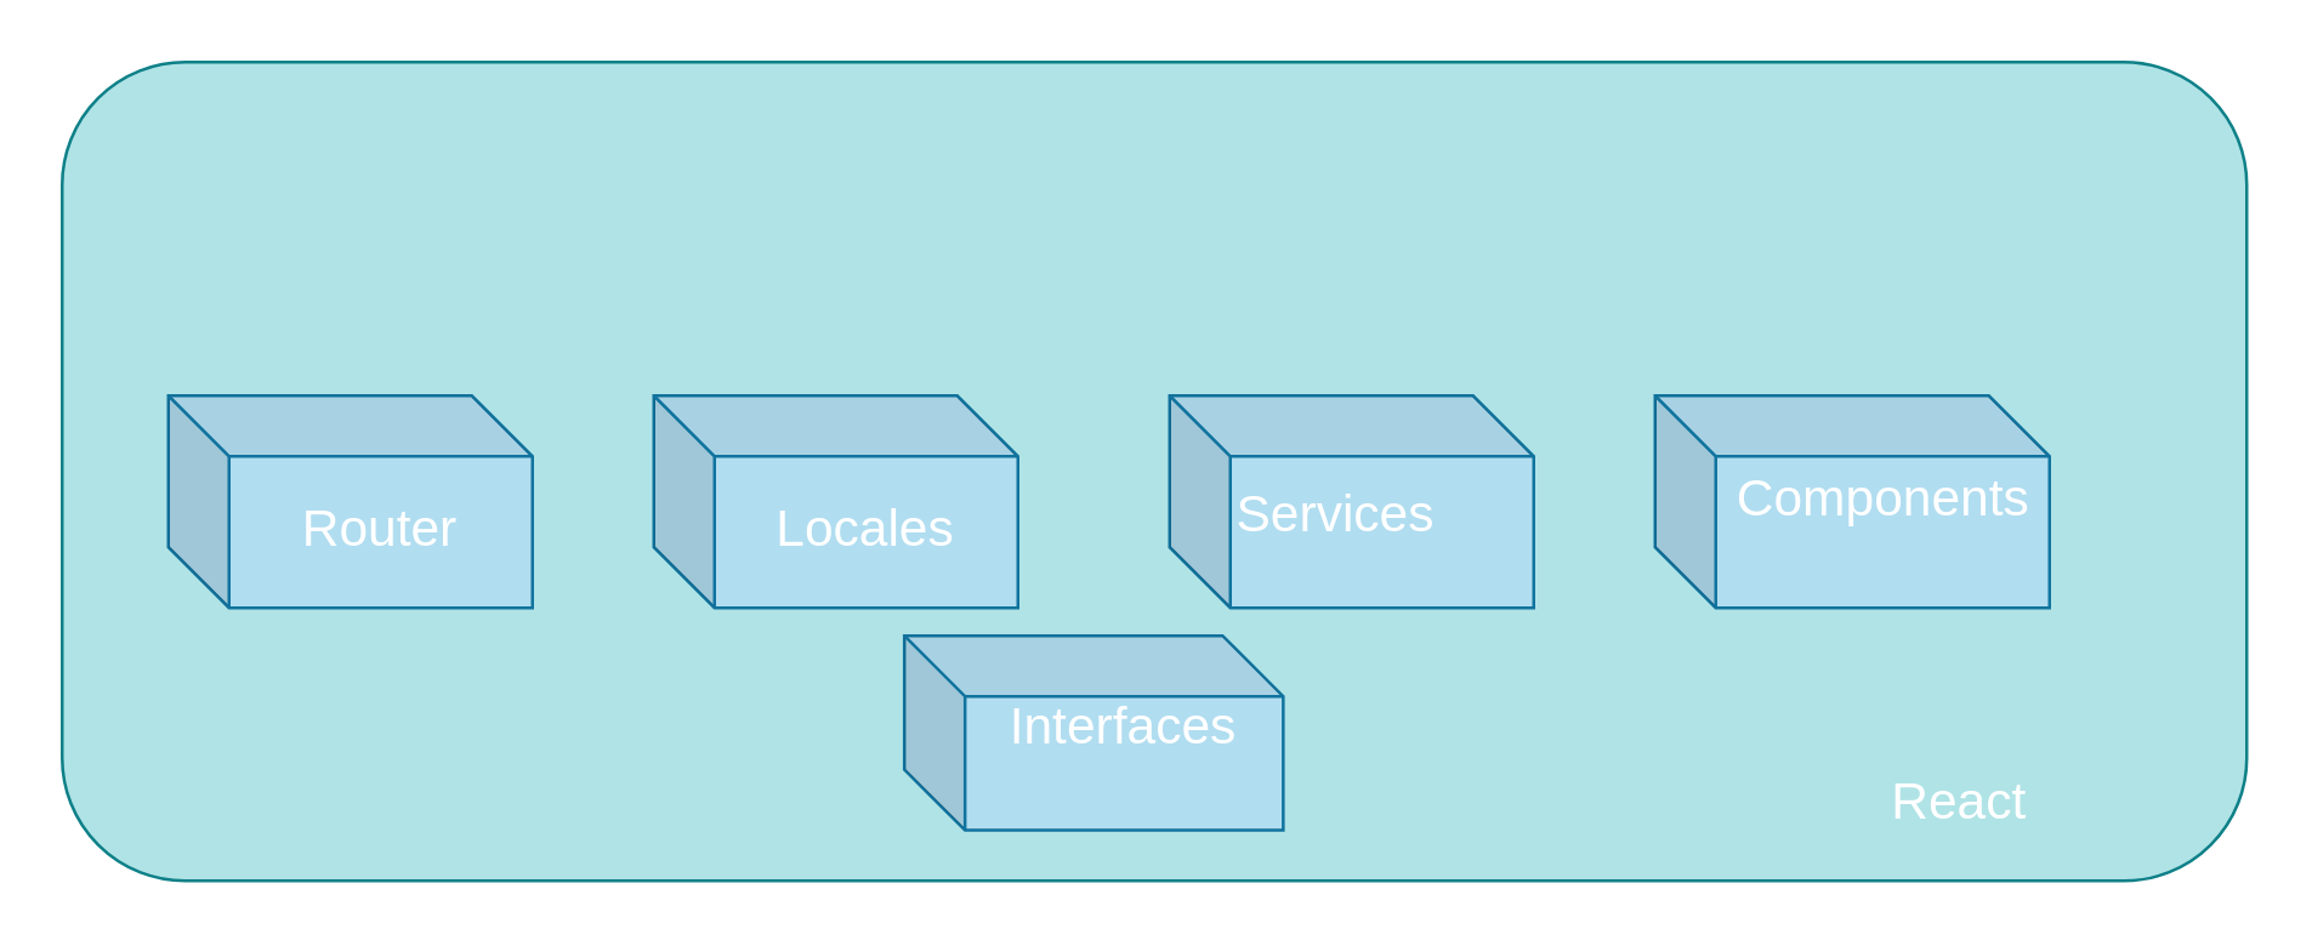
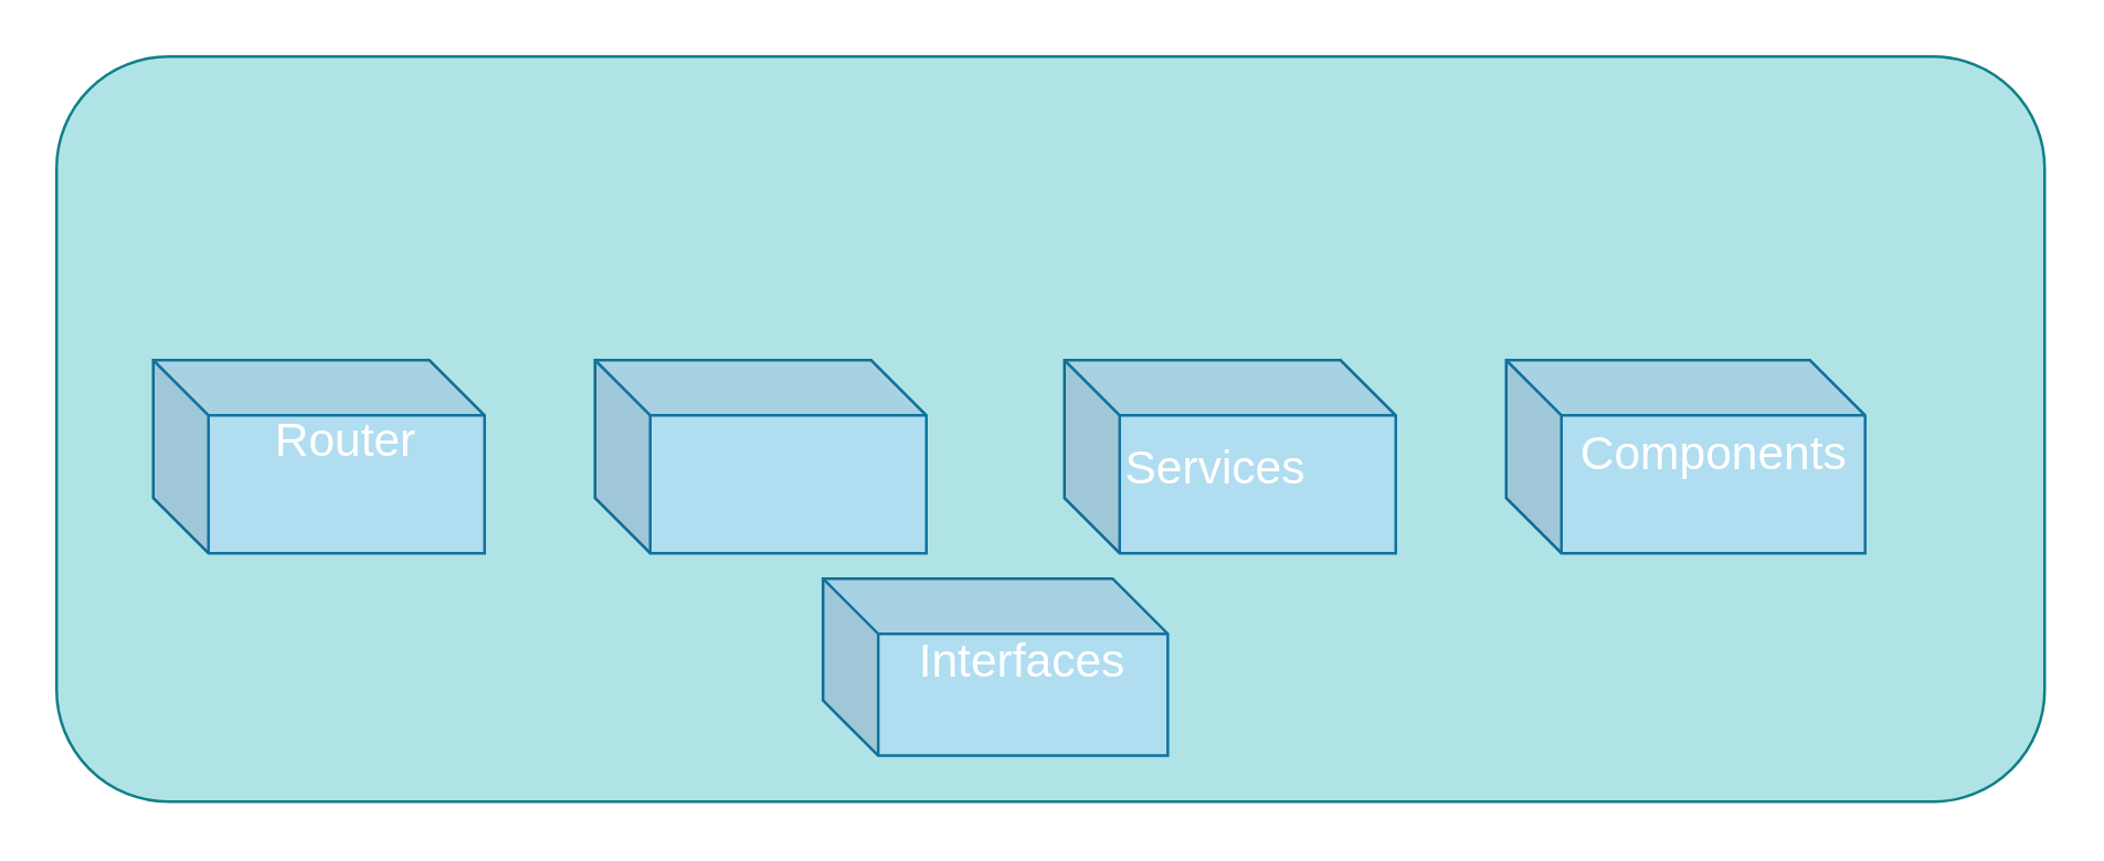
  <mxCell id="0" />
  <mxCell id="1" parent="0" />
  <mxCell id="2" value="" style="rounded=1;whiteSpace=wrap;html=1;fillColor=#b0e3e6;strokeColor=#0e8088;" parent="1" vertex="1"><mxGeometry x="20" y="20" width="720" height="270" as="geometry" /></mxCell>
  <mxCell id="3" value="" style="group" parent="1" vertex="1" connectable="0"><mxGeometry x="55" y="130" width="120" height="70" as="geometry" /></mxCell>
  <mxCell id="4" value="" style="shape=cube;whiteSpace=wrap;html=1;boundedLbl=1;backgroundOutline=1;darkOpacity=0.05;darkOpacity2=0.1;fontSize=17;fillColor=#b1ddf0;strokeColor=#10739e;" parent="3" vertex="1"><mxGeometry width="120" height="70" as="geometry" /></mxCell>
- <mxCell id="5" value="Router" style="text;html=1;strokeColor=none;fillColor=none;align=center;verticalAlign=middle;whiteSpace=wrap;rounded=0;fontSize=17;fontColor=#FFFFFF;" parent="3" vertex="1"><mxGeometry x="40" y="30" width="60" height="30" as="geometry" /></mxCell>
+ <mxCell id="5" value="Router" style="text;html=1;strokeColor=none;fillColor=none;align=center;verticalAlign=middle;whiteSpace=wrap;rounded=0;fontSize=17;fontColor=#FFFFFF;" parent="3" vertex="1"><mxGeometry x="40" y="15" width="60" height="30" as="geometry" /></mxCell>
  <mxCell id="6" value="" style="group" parent="1" vertex="1" connectable="0"><mxGeometry x="545" y="130" width="130" height="70" as="geometry" /></mxCell>
  <mxCell id="7" value="" style="shape=cube;whiteSpace=wrap;html=1;boundedLbl=1;backgroundOutline=1;darkOpacity=0.05;darkOpacity2=0.1;fontSize=17;fillColor=#b1ddf0;strokeColor=#10739e;" parent="6" vertex="1"><mxGeometry width="130" height="70" as="geometry" /></mxCell>
  <mxCell id="8" value="Components" style="text;html=1;strokeColor=none;fillColor=none;align=center;verticalAlign=middle;whiteSpace=wrap;rounded=0;fontSize=17;fontColor=#FFFFFF;" parent="6" vertex="1"><mxGeometry x="43.333" y="20" width="65" height="30" as="geometry" /></mxCell>
  <mxCell id="9" value="" style="group" parent="1" vertex="1" connectable="0"><mxGeometry x="385" y="130" width="120" height="70" as="geometry" /></mxCell>
  <mxCell id="10" value="" style="shape=cube;whiteSpace=wrap;html=1;boundedLbl=1;backgroundOutline=1;darkOpacity=0.05;darkOpacity2=0.1;fontSize=17;fillColor=#b1ddf0;strokeColor=#10739e;" parent="9" vertex="1"><mxGeometry width="120" height="70" as="geometry" /></mxCell>
  <mxCell id="11" value="Services" style="text;html=1;strokeColor=none;fillColor=none;align=center;verticalAlign=middle;whiteSpace=wrap;rounded=0;fontSize=17;fontColor=#FFFFFF;" parent="9" vertex="1"><mxGeometry x="25" y="25" width="60" height="30" as="geometry" /></mxCell>
  <mxCell id="12" value="" style="group" parent="1" vertex="1" connectable="0"><mxGeometry x="215" y="130" width="120" height="70" as="geometry" /></mxCell>
  <mxCell id="13" value="" style="shape=cube;whiteSpace=wrap;html=1;boundedLbl=1;backgroundOutline=1;darkOpacity=0.05;darkOpacity2=0.1;fontSize=17;fillColor=#b1ddf0;strokeColor=#10739e;" parent="12" vertex="1"><mxGeometry width="120" height="70" as="geometry" /></mxCell>
- <mxCell id="14" value="Locales" style="text;html=1;strokeColor=none;fillColor=none;align=center;verticalAlign=middle;whiteSpace=wrap;rounded=0;fontSize=17;fontColor=#FFFFFF;" parent="12" vertex="1"><mxGeometry x="40" y="30" width="60" height="30" as="geometry" /></mxCell>
- <mxCell id="15" value="&lt;font color=&quot;#ffffff&quot;&gt;React&lt;/font&gt;" style="text;html=1;strokeColor=none;fillColor=none;align=center;verticalAlign=middle;whiteSpace=wrap;rounded=0;fontSize=17;fontColor=#000000;" parent="1" vertex="1"><mxGeometry x="592.5" y="250" width="105" height="30" as="geometry" /></mxCell>
  <mxCell id="16" value="" style="group" vertex="1" connectable="0" parent="1"><mxGeometry x="297.571" y="209.163" width="124.865" height="64.167" as="geometry" /></mxCell>
  <mxCell id="17" value="" style="shape=cube;whiteSpace=wrap;html=1;boundedLbl=1;backgroundOutline=1;darkOpacity=0.05;darkOpacity2=0.1;fontSize=17;fillColor=#b1ddf0;strokeColor=#10739e;" vertex="1" parent="16"><mxGeometry width="124.865" height="64.167" as="geometry" /></mxCell>
  <mxCell id="18" value="Interfaces" style="text;html=1;strokeColor=none;fillColor=none;align=center;verticalAlign=middle;whiteSpace=wrap;rounded=0;fontSize=17;fontColor=#FFFFFF;" vertex="1" parent="16"><mxGeometry x="41.622" y="17.5" width="62.432" height="27.5" as="geometry" /></mxCell>
